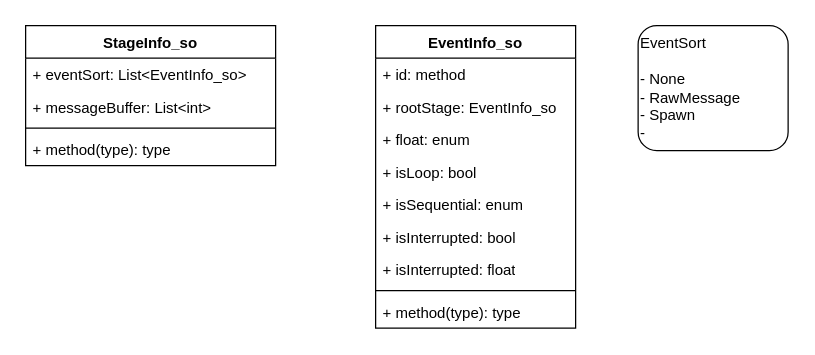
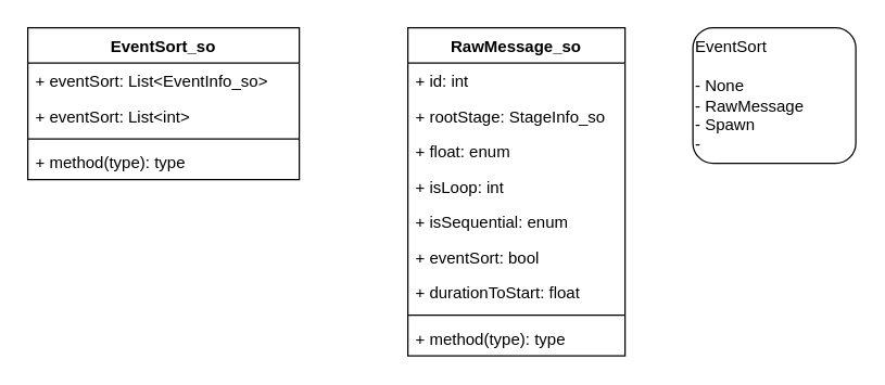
  <mxCell id="0" />
  <mxCell id="1" parent="0" />
- <mxCell id="2" value="StageInfo_so" style="swimlane;fontStyle=1;align=center;verticalAlign=top;childLayout=stackLayout;horizontal=1;startSize=26;horizontalStack=0;resizeParent=1;resizeParentMax=0;resizeLast=0;collapsible=1;marginBottom=0;whiteSpace=wrap;html=1;" vertex="1" parent="1"><mxGeometry x="20" y="20" width="200" height="112" as="geometry" /></mxCell>
+ <mxCell id="2" value="EventSort_so" style="swimlane;fontStyle=1;align=center;verticalAlign=top;childLayout=stackLayout;horizontal=1;startSize=26;horizontalStack=0;resizeParent=1;resizeParentMax=0;resizeLast=0;collapsible=1;marginBottom=0;whiteSpace=wrap;html=1;" vertex="1" parent="1"><mxGeometry x="20" y="20" width="200" height="112" as="geometry" /></mxCell>
  <mxCell id="3" value="+ eventSort: List&amp;lt;EventInfo_so&amp;gt;" style="text;strokeColor=none;fillColor=none;align=left;verticalAlign=top;spacingLeft=4;spacingRight=4;overflow=hidden;rotatable=0;points=[[0,0.5],[1,0.5]];portConstraint=eastwest;whiteSpace=wrap;html=1;" vertex="1" parent="2"><mxGeometry y="26" width="200" height="26" as="geometry" /></mxCell>
- <mxCell id="4" value="+ messageBuffer: List&amp;lt;int&amp;gt;" style="text;strokeColor=none;fillColor=none;align=left;verticalAlign=top;spacingLeft=4;spacingRight=4;overflow=hidden;rotatable=0;points=[[0,0.5],[1,0.5]];portConstraint=eastwest;whiteSpace=wrap;html=1;" vertex="1" parent="2"><mxGeometry y="52" width="200" height="26" as="geometry" /></mxCell>
+ <mxCell id="4" value="+ eventSort: List&amp;lt;int&amp;gt;" style="text;strokeColor=none;fillColor=none;align=left;verticalAlign=top;spacingLeft=4;spacingRight=4;overflow=hidden;rotatable=0;points=[[0,0.5],[1,0.5]];portConstraint=eastwest;whiteSpace=wrap;html=1;" vertex="1" parent="2"><mxGeometry y="52" width="200" height="26" as="geometry" /></mxCell>
  <mxCell id="5" value="" style="line;strokeWidth=1;fillColor=none;align=left;verticalAlign=middle;spacingTop=-1;spacingLeft=3;spacingRight=3;rotatable=0;labelPosition=right;points=[];portConstraint=eastwest;strokeColor=inherit;" vertex="1" parent="2"><mxGeometry y="78" width="200" height="8" as="geometry" /></mxCell>
  <mxCell id="6" value="+ method(type): type" style="text;strokeColor=none;fillColor=none;align=left;verticalAlign=top;spacingLeft=4;spacingRight=4;overflow=hidden;rotatable=0;points=[[0,0.5],[1,0.5]];portConstraint=eastwest;whiteSpace=wrap;html=1;" vertex="1" parent="2"><mxGeometry y="86" width="200" height="26" as="geometry" /></mxCell>
- <mxCell id="7" value="EventInfo_so" style="swimlane;fontStyle=1;align=center;verticalAlign=top;childLayout=stackLayout;horizontal=1;startSize=26;horizontalStack=0;resizeParent=1;resizeParentMax=0;resizeLast=0;collapsible=1;marginBottom=0;whiteSpace=wrap;html=1;" vertex="1" parent="1"><mxGeometry x="300" y="20" width="160" height="242" as="geometry" /></mxCell>
- <mxCell id="8" value="+ id: method" style="text;strokeColor=none;fillColor=none;align=left;verticalAlign=top;spacingLeft=4;spacingRight=4;overflow=hidden;rotatable=0;points=[[0,0.5],[1,0.5]];portConstraint=eastwest;whiteSpace=wrap;html=1;" vertex="1" parent="7"><mxGeometry y="26" width="160" height="26" as="geometry" /></mxCell>
- <mxCell id="9" value="+ rootStage: EventInfo_so" style="text;strokeColor=none;fillColor=none;align=left;verticalAlign=top;spacingLeft=4;spacingRight=4;overflow=hidden;rotatable=0;points=[[0,0.5],[1,0.5]];portConstraint=eastwest;whiteSpace=wrap;html=1;" vertex="1" parent="7"><mxGeometry y="52" width="160" height="26" as="geometry" /></mxCell>
+ <mxCell id="7" value="RawMessage_so" style="swimlane;fontStyle=1;align=center;verticalAlign=top;childLayout=stackLayout;horizontal=1;startSize=26;horizontalStack=0;resizeParent=1;resizeParentMax=0;resizeLast=0;collapsible=1;marginBottom=0;whiteSpace=wrap;html=1;" vertex="1" parent="1"><mxGeometry x="300" y="20" width="160" height="242" as="geometry" /></mxCell>
+ <mxCell id="8" value="+ id: int" style="text;strokeColor=none;fillColor=none;align=left;verticalAlign=top;spacingLeft=4;spacingRight=4;overflow=hidden;rotatable=0;points=[[0,0.5],[1,0.5]];portConstraint=eastwest;whiteSpace=wrap;html=1;" vertex="1" parent="7"><mxGeometry y="26" width="160" height="26" as="geometry" /></mxCell>
+ <mxCell id="9" value="+ rootStage: StageInfo_so" style="text;strokeColor=none;fillColor=none;align=left;verticalAlign=top;spacingLeft=4;spacingRight=4;overflow=hidden;rotatable=0;points=[[0,0.5],[1,0.5]];portConstraint=eastwest;whiteSpace=wrap;html=1;" vertex="1" parent="7"><mxGeometry y="52" width="160" height="26" as="geometry" /></mxCell>
  <mxCell id="10" value="+ float: enum" style="text;strokeColor=none;fillColor=none;align=left;verticalAlign=top;spacingLeft=4;spacingRight=4;overflow=hidden;rotatable=0;points=[[0,0.5],[1,0.5]];portConstraint=eastwest;whiteSpace=wrap;html=1;" vertex="1" parent="7"><mxGeometry y="78" width="160" height="26" as="geometry" /></mxCell>
- <mxCell id="11" value="+ isLoop: bool" style="text;strokeColor=none;fillColor=none;align=left;verticalAlign=top;spacingLeft=4;spacingRight=4;overflow=hidden;rotatable=0;points=[[0,0.5],[1,0.5]];portConstraint=eastwest;whiteSpace=wrap;html=1;" vertex="1" parent="7"><mxGeometry y="104" width="160" height="26" as="geometry" /></mxCell>
+ <mxCell id="11" value="+ isLoop: int" style="text;strokeColor=none;fillColor=none;align=left;verticalAlign=top;spacingLeft=4;spacingRight=4;overflow=hidden;rotatable=0;points=[[0,0.5],[1,0.5]];portConstraint=eastwest;whiteSpace=wrap;html=1;" vertex="1" parent="7"><mxGeometry y="104" width="160" height="26" as="geometry" /></mxCell>
  <mxCell id="12" value="+ isSequential: enum" style="text;strokeColor=none;fillColor=none;align=left;verticalAlign=top;spacingLeft=4;spacingRight=4;overflow=hidden;rotatable=0;points=[[0,0.5],[1,0.5]];portConstraint=eastwest;whiteSpace=wrap;html=1;" vertex="1" parent="7"><mxGeometry y="130" width="160" height="26" as="geometry" /></mxCell>
- <mxCell id="13" value="+ isInterrupted: bool" style="text;strokeColor=none;fillColor=none;align=left;verticalAlign=top;spacingLeft=4;spacingRight=4;overflow=hidden;rotatable=0;points=[[0,0.5],[1,0.5]];portConstraint=eastwest;whiteSpace=wrap;html=1;" vertex="1" parent="7"><mxGeometry y="156" width="160" height="26" as="geometry" /></mxCell>
- <mxCell id="14" value="+ isInterrupted: float" style="text;strokeColor=none;fillColor=none;align=left;verticalAlign=top;spacingLeft=4;spacingRight=4;overflow=hidden;rotatable=0;points=[[0,0.5],[1,0.5]];portConstraint=eastwest;whiteSpace=wrap;html=1;" vertex="1" parent="7"><mxGeometry y="182" width="160" height="26" as="geometry" /></mxCell>
+ <mxCell id="13" value="+ eventSort: bool" style="text;strokeColor=none;fillColor=none;align=left;verticalAlign=top;spacingLeft=4;spacingRight=4;overflow=hidden;rotatable=0;points=[[0,0.5],[1,0.5]];portConstraint=eastwest;whiteSpace=wrap;html=1;" vertex="1" parent="7"><mxGeometry y="156" width="160" height="26" as="geometry" /></mxCell>
+ <mxCell id="14" value="+ durationToStart: float" style="text;strokeColor=none;fillColor=none;align=left;verticalAlign=top;spacingLeft=4;spacingRight=4;overflow=hidden;rotatable=0;points=[[0,0.5],[1,0.5]];portConstraint=eastwest;whiteSpace=wrap;html=1;" vertex="1" parent="7"><mxGeometry y="182" width="160" height="26" as="geometry" /></mxCell>
  <mxCell id="15" value="" style="line;strokeWidth=1;fillColor=none;align=left;verticalAlign=middle;spacingTop=-1;spacingLeft=3;spacingRight=3;rotatable=0;labelPosition=right;points=[];portConstraint=eastwest;strokeColor=inherit;" vertex="1" parent="7"><mxGeometry y="208" width="160" height="8" as="geometry" /></mxCell>
  <mxCell id="16" value="+ method(type): type" style="text;strokeColor=none;fillColor=none;align=left;verticalAlign=top;spacingLeft=4;spacingRight=4;overflow=hidden;rotatable=0;points=[[0,0.5],[1,0.5]];portConstraint=eastwest;whiteSpace=wrap;html=1;" vertex="1" parent="7"><mxGeometry y="216" width="160" height="26" as="geometry" /></mxCell>
  <mxCell id="17" value="EventSort&lt;br&gt;&lt;br&gt;- None&lt;br&gt;- RawMessage&lt;br&gt;- Spawn&lt;br&gt;-&amp;nbsp;" style="html=1;whiteSpace=wrap;align=left;rounded=1;" vertex="1" parent="1"><mxGeometry x="510" y="20" width="120" height="100" as="geometry" /></mxCell>
